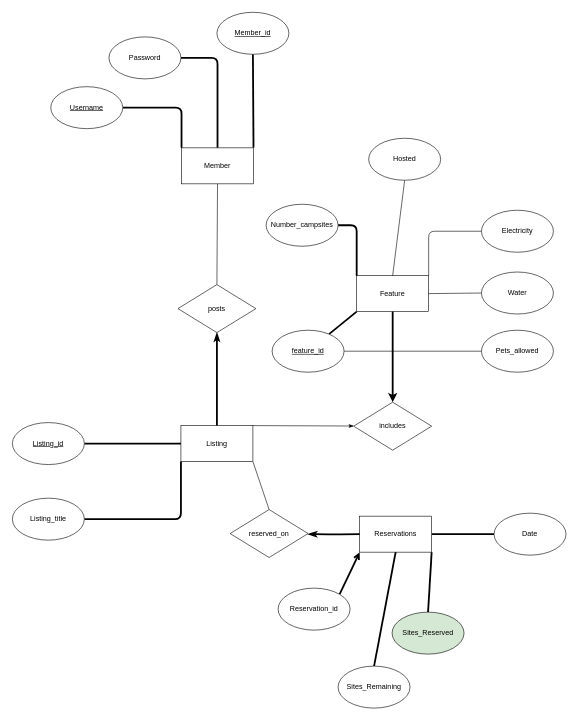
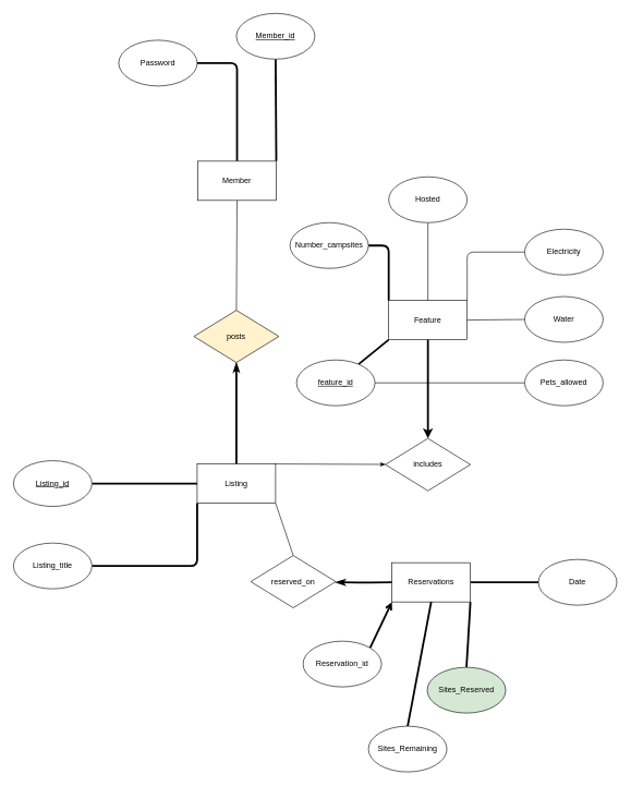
  <mxCell id="0" />
  <mxCell id="1" parent="0" />
  <mxCell id="2" style="edgeStyle=none;html=1;exitX=0.5;exitY=1;exitDx=0;exitDy=0;entryX=0.5;entryY=0;entryDx=0;entryDy=0;endArrow=none;endFill=0;" parent="1" source="4" target="9" edge="1"><mxGeometry relative="1" as="geometry" /></mxCell>
  <mxCell id="3" style="edgeStyle=orthogonalEdgeStyle;html=1;exitX=0.5;exitY=0;exitDx=0;exitDy=0;entryX=1;entryY=0.5;entryDx=0;entryDy=0;strokeWidth=3;startArrow=none;startFill=0;endArrow=none;endFill=0;" parent="1" source="4" target="12" edge="1"><mxGeometry relative="1" as="geometry" /></mxCell>
  <mxCell id="4" value="Member" style="rounded=0;whiteSpace=wrap;html=1;" parent="1" vertex="1"><mxGeometry x="302" y="246" width="120" height="60" as="geometry" /></mxCell>
  <mxCell id="5" value="" style="edgeStyle=none;html=1;strokeWidth=1;endArrow=classicThin;endFill=1;exitX=1;exitY=0;exitDx=0;exitDy=0;" parent="1" source="7" target="18" edge="1"><mxGeometry relative="1" as="geometry" /></mxCell>
  <mxCell id="6" style="edgeStyle=none;html=1;exitX=1;exitY=1;exitDx=0;exitDy=0;entryX=0.5;entryY=0;entryDx=0;entryDy=0;strokeWidth=1;startArrow=none;startFill=0;endArrow=none;endFill=0;" edge="1" parent="1" source="7" target="37"><mxGeometry relative="1" as="geometry" /></mxCell>
  <mxCell id="7" value="Listing" style="rounded=0;whiteSpace=wrap;html=1;" parent="1" vertex="1"><mxGeometry x="301" y="709" width="120" height="60" as="geometry" /></mxCell>
  <mxCell id="8" style="edgeStyle=none;html=1;exitX=0.5;exitY=1;exitDx=0;exitDy=0;entryX=0.5;entryY=0;entryDx=0;entryDy=0;endArrow=none;endFill=0;strokeWidth=3;startArrow=classicThin;startFill=1;" parent="1" source="9" target="7" edge="1"><mxGeometry relative="1" as="geometry" /></mxCell>
- <mxCell id="9" value="posts" style="rhombus;whiteSpace=wrap;html=1;" parent="1" vertex="1"><mxGeometry x="296" y="474" width="130" height="80" as="geometry" /></mxCell>
+ <mxCell id="9" value="posts" style="rhombus;whiteSpace=wrap;html=1;fillColor=#fff2cc;" parent="1" vertex="1"><mxGeometry x="296" y="474" width="130" height="80" as="geometry" /></mxCell>
  <mxCell id="10" style="edgeStyle=none;html=1;exitX=0.5;exitY=1;exitDx=0;exitDy=0;entryX=1;entryY=0;entryDx=0;entryDy=0;strokeWidth=3;endArrow=none;endFill=0;startArrow=none;startFill=0;" parent="1" source="11" target="4" edge="1"><mxGeometry relative="1" as="geometry" /></mxCell>
  <mxCell id="11" value="&lt;u&gt;Member_id&lt;/u&gt;" style="ellipse;whiteSpace=wrap;html=1;" parent="1" vertex="1"><mxGeometry x="361" y="20" width="120" height="70" as="geometry" /></mxCell>
  <mxCell id="12" value="Password" style="ellipse;whiteSpace=wrap;html=1;" parent="1" vertex="1"><mxGeometry x="181" y="61" width="120" height="70" as="geometry" /></mxCell>
- <mxCell id="13" style="edgeStyle=orthogonalEdgeStyle;html=1;exitX=1;exitY=0.5;exitDx=0;exitDy=0;strokeWidth=3;endArrow=none;endFill=0;entryX=0;entryY=0;entryDx=0;entryDy=0;" parent="1" source="14" target="4" edge="1"><mxGeometry relative="1" as="geometry"><mxPoint x="203" y="340" as="targetPoint" /></mxGeometry></mxCell>
- <mxCell id="14" value="&lt;u&gt;Username&lt;/u&gt;" style="ellipse;whiteSpace=wrap;html=1;" parent="1" vertex="1"><mxGeometry x="84" y="144" width="120" height="70" as="geometry" /></mxCell>
  <mxCell id="15" style="edgeStyle=none;html=1;exitX=0;exitY=1;exitDx=0;exitDy=0;startArrow=none;startFill=0;endArrow=none;endFill=0;strokeWidth=3;" parent="1" source="16" target="41" edge="1"><mxGeometry relative="1" as="geometry" /></mxCell>
  <mxCell id="16" value="Feature" style="rounded=0;whiteSpace=wrap;html=1;" parent="1" vertex="1"><mxGeometry x="594" y="459" width="120" height="60" as="geometry" /></mxCell>
  <mxCell id="17" value="" style="edgeStyle=none;html=1;strokeWidth=3;endArrow=none;endFill=0;startArrow=classic;startFill=1;" parent="1" source="18" target="16" edge="1"><mxGeometry relative="1" as="geometry" /></mxCell>
  <mxCell id="18" value="includes" style="rhombus;whiteSpace=wrap;html=1;" parent="1" vertex="1"><mxGeometry x="589" y="670" width="130" height="80" as="geometry" /></mxCell>
  <mxCell id="19" style="edgeStyle=none;html=1;exitX=1;exitY=0.5;exitDx=0;exitDy=0;strokeWidth=3;startArrow=none;startFill=0;endArrow=none;endFill=0;" parent="1" source="20" target="7" edge="1"><mxGeometry relative="1" as="geometry" /></mxCell>
  <mxCell id="20" value="&lt;u&gt;Listing_id&lt;/u&gt;" style="ellipse;whiteSpace=wrap;html=1;" parent="1" vertex="1"><mxGeometry x="20" y="704" width="120" height="70" as="geometry" /></mxCell>
  <mxCell id="21" style="edgeStyle=orthogonalEdgeStyle;html=1;exitX=1;exitY=0.5;exitDx=0;exitDy=0;entryX=0;entryY=1;entryDx=0;entryDy=0;strokeWidth=3;startArrow=none;startFill=0;endArrow=none;endFill=0;" parent="1" source="22" target="7" edge="1"><mxGeometry relative="1" as="geometry" /></mxCell>
  <mxCell id="22" value="Listing_title" style="ellipse;whiteSpace=wrap;html=1;" parent="1" vertex="1"><mxGeometry x="20" y="830" width="120" height="70" as="geometry" /></mxCell>
  <mxCell id="23" style="edgeStyle=orthogonalEdgeStyle;html=1;exitX=1;exitY=0.5;exitDx=0;exitDy=0;entryX=0;entryY=0;entryDx=0;entryDy=0;strokeWidth=3;startArrow=none;startFill=0;endArrow=none;endFill=0;" parent="1" source="24" target="16" edge="1"><mxGeometry relative="1" as="geometry" /></mxCell>
  <mxCell id="24" value="Number_campsites" style="ellipse;whiteSpace=wrap;html=1;" parent="1" vertex="1"><mxGeometry x="443" y="340" width="120" height="70" as="geometry" /></mxCell>
  <mxCell id="25" style="edgeStyle=none;html=1;exitX=0.5;exitY=1;exitDx=0;exitDy=0;entryX=0.5;entryY=0;entryDx=0;entryDy=0;strokeWidth=1;startArrow=none;startFill=0;endArrow=none;endFill=0;" parent="1" source="26" target="16" edge="1"><mxGeometry relative="1" as="geometry" /></mxCell>
- <mxCell id="26" value="Hosted" style="ellipse;whiteSpace=wrap;html=1;" parent="1" vertex="1"><mxGeometry x="614" y="230" width="120" height="70" as="geometry" /></mxCell>
+ <mxCell id="26" value="Hosted" style="ellipse;whiteSpace=wrap;html=1;" parent="1" vertex="1"><mxGeometry x="594" width="120" height="70" as="geometry" y="270" /></mxCell>
  <mxCell id="27" style="edgeStyle=orthogonalEdgeStyle;html=1;exitX=0;exitY=0.5;exitDx=0;exitDy=0;entryX=1;entryY=0;entryDx=0;entryDy=0;strokeWidth=1;startArrow=none;startFill=0;endArrow=none;endFill=0;" parent="1" source="28" target="16" edge="1"><mxGeometry relative="1" as="geometry" /></mxCell>
  <mxCell id="28" value="Electricity" style="ellipse;whiteSpace=wrap;html=1;" parent="1" vertex="1"><mxGeometry x="802" y="350" width="120" height="70" as="geometry" /></mxCell>
  <mxCell id="29" style="edgeStyle=none;html=1;exitX=0;exitY=0.5;exitDx=0;exitDy=0;entryX=1;entryY=0.5;entryDx=0;entryDy=0;strokeWidth=1;startArrow=none;startFill=0;endArrow=none;endFill=0;" parent="1" source="30" target="16" edge="1"><mxGeometry relative="1" as="geometry" /></mxCell>
  <mxCell id="30" value="Water" style="ellipse;whiteSpace=wrap;html=1;" parent="1" vertex="1"><mxGeometry x="802" y="453" width="120" height="70" as="geometry" /></mxCell>
  <mxCell id="31" style="edgeStyle=orthogonalEdgeStyle;html=1;exitX=0;exitY=0.5;exitDx=0;exitDy=0;strokeWidth=1;startArrow=none;startFill=0;endArrow=none;endFill=0;" parent="1" source="32" target="41" edge="1"><mxGeometry relative="1" as="geometry" /></mxCell>
  <mxCell id="32" value="Pets_allowed" style="ellipse;whiteSpace=wrap;html=1;" parent="1" vertex="1"><mxGeometry x="802" y="550" width="120" height="70" as="geometry" /></mxCell>
  <mxCell id="33" style="edgeStyle=none;html=1;exitX=1;exitY=0.5;exitDx=0;exitDy=0;entryX=0;entryY=0.5;entryDx=0;entryDy=0;strokeWidth=3;startArrow=none;startFill=0;endArrow=none;endFill=0;" parent="1" source="35" target="38" edge="1"><mxGeometry relative="1" as="geometry" /></mxCell>
  <mxCell id="34" style="edgeStyle=none;html=1;exitX=1;exitY=1;exitDx=0;exitDy=0;entryX=0.5;entryY=0;entryDx=0;entryDy=0;strokeWidth=3;startArrow=none;startFill=0;endArrow=none;endFill=0;" edge="1" parent="1" source="35" target="42"><mxGeometry relative="1" as="geometry" /></mxCell>
  <mxCell id="35" value="Reservations" style="rounded=0;whiteSpace=wrap;html=1;" parent="1" vertex="1"><mxGeometry x="599" y="860" width="120" height="60" as="geometry" /></mxCell>
  <mxCell id="36" style="edgeStyle=orthogonalEdgeStyle;html=1;exitX=1;exitY=0.5;exitDx=0;exitDy=0;entryX=0;entryY=0.5;entryDx=0;entryDy=0;strokeWidth=3;startArrow=classicThin;startFill=1;endArrow=none;endFill=0;" parent="1" target="35" edge="1"><mxGeometry relative="1" as="geometry"><mxPoint x="513" y="890" as="sourcePoint" /></mxGeometry></mxCell>
  <mxCell id="37" value="reserved_on" style="rhombus;whiteSpace=wrap;html=1;" parent="1" vertex="1"><mxGeometry x="383" y="849" width="130" height="80" as="geometry" /></mxCell>
  <mxCell id="38" value="Date" style="ellipse;whiteSpace=wrap;html=1;" parent="1" vertex="1"><mxGeometry x="823" y="855" width="120" height="70" as="geometry" /></mxCell>
  <mxCell id="39" style="edgeStyle=none;html=1;exitX=0.5;exitY=0;exitDx=0;exitDy=0;entryX=0.5;entryY=1;entryDx=0;entryDy=0;strokeWidth=3;startArrow=none;startFill=0;endArrow=none;endFill=0;" edge="1" parent="1" source="40" target="35"><mxGeometry relative="1" as="geometry" /></mxCell>
  <mxCell id="40" value="Sites_Remaining" style="ellipse;whiteSpace=wrap;html=1;" parent="1" vertex="1"><mxGeometry x="563" y="1110" width="120" height="70" as="geometry" /></mxCell>
  <mxCell id="41" value="&lt;u&gt;feature_id&lt;/u&gt;" style="ellipse;whiteSpace=wrap;html=1;" parent="1" vertex="1"><mxGeometry x="453" y="550" width="120" height="70" as="geometry" /></mxCell>
  <mxCell id="42" value="Sites_Reserved" style="ellipse;whiteSpace=wrap;html=1;fillColor=#d5e8d4;" vertex="1" parent="1"><mxGeometry x="653" y="1020" width="120" height="70" as="geometry" /></mxCell>
  <mxCell id="43" style="edgeStyle=none;html=1;exitX=1;exitY=0;exitDx=0;exitDy=0;entryX=0;entryY=1;entryDx=0;entryDy=0;strokeWidth=3;startArrow=none;startFill=0;endArrow=open;endFill=0;" edge="1" parent="1" source="44" target="35"><mxGeometry relative="1" as="geometry" /></mxCell>
  <mxCell id="44" value="Reservation_id" style="ellipse;whiteSpace=wrap;html=1;" vertex="1" parent="1"><mxGeometry x="463" y="980" width="120" height="70" as="geometry" /></mxCell>
